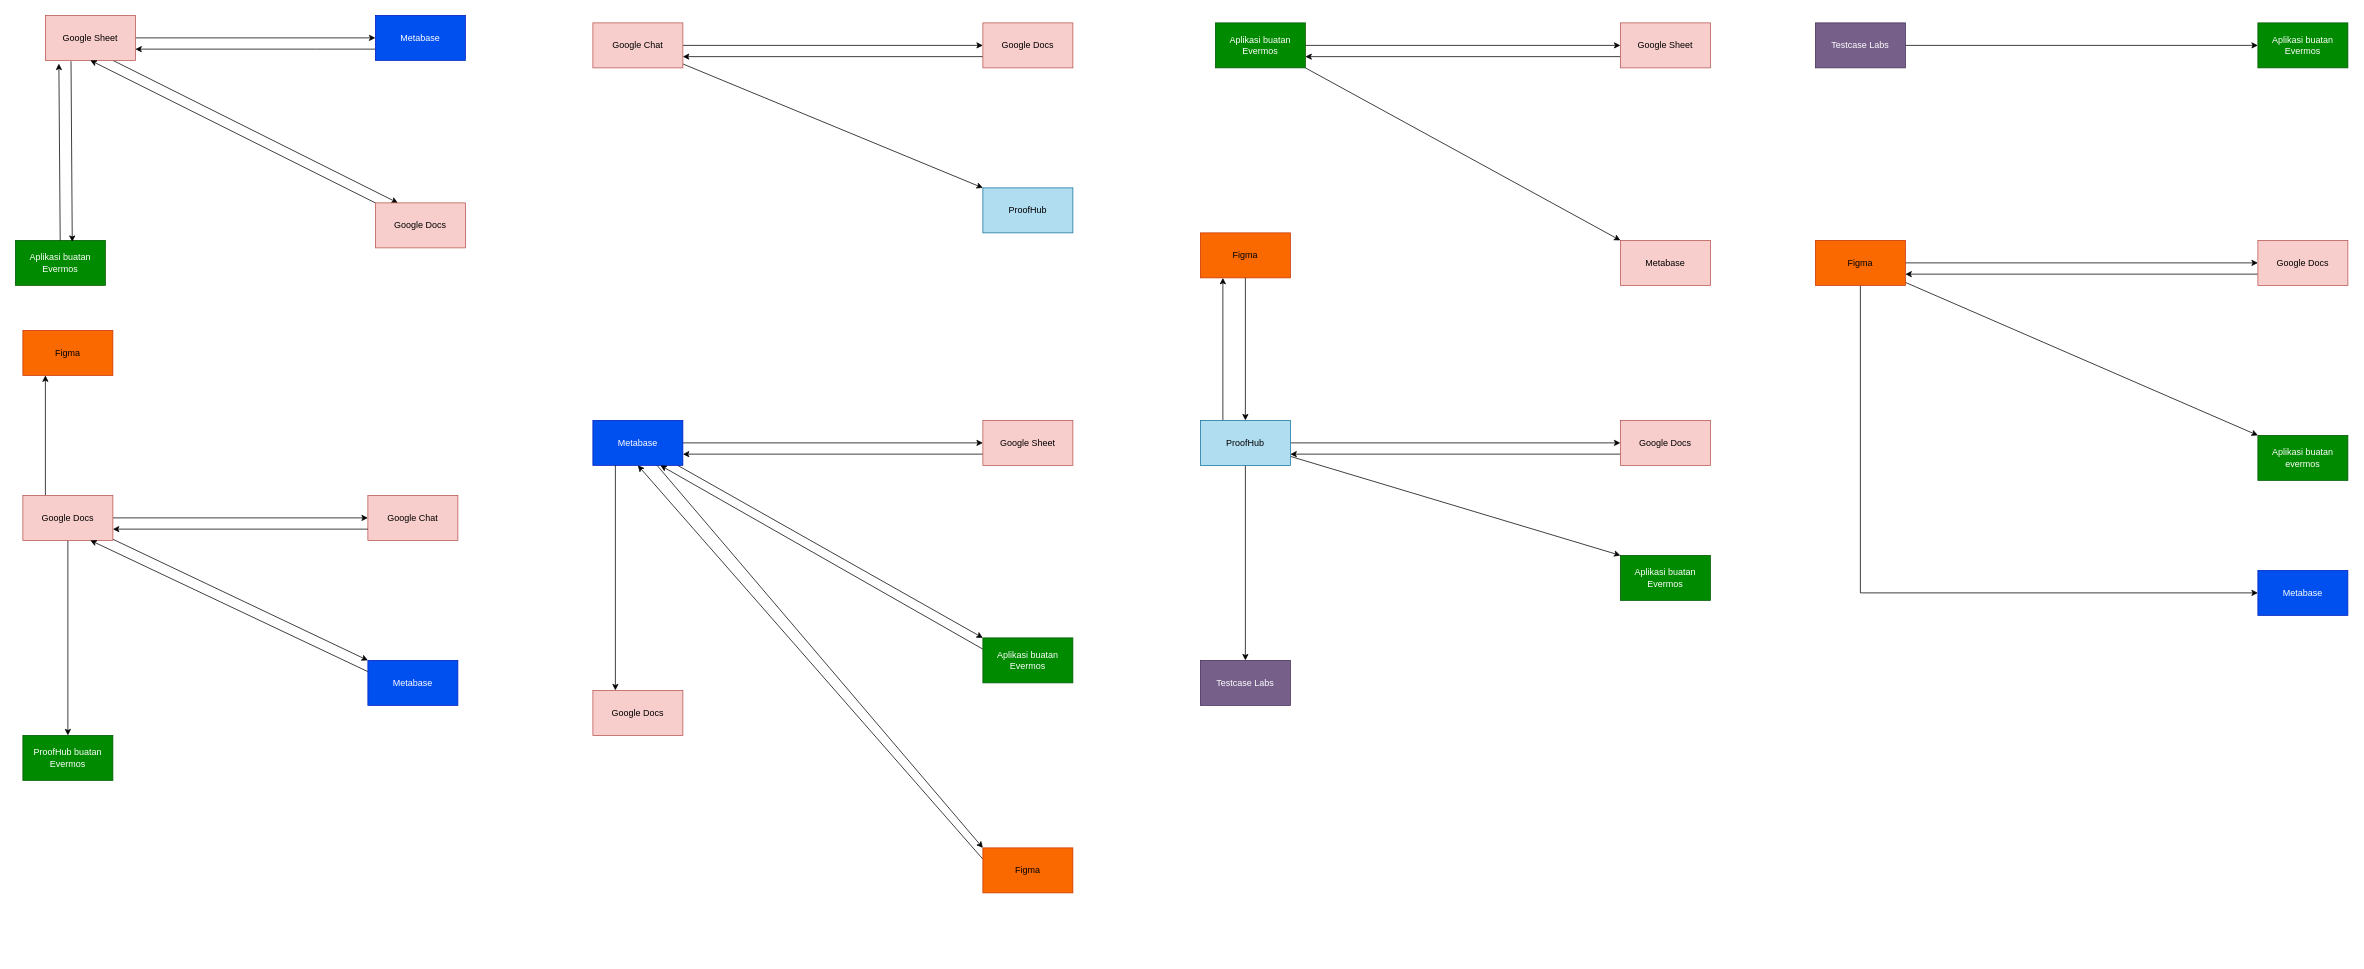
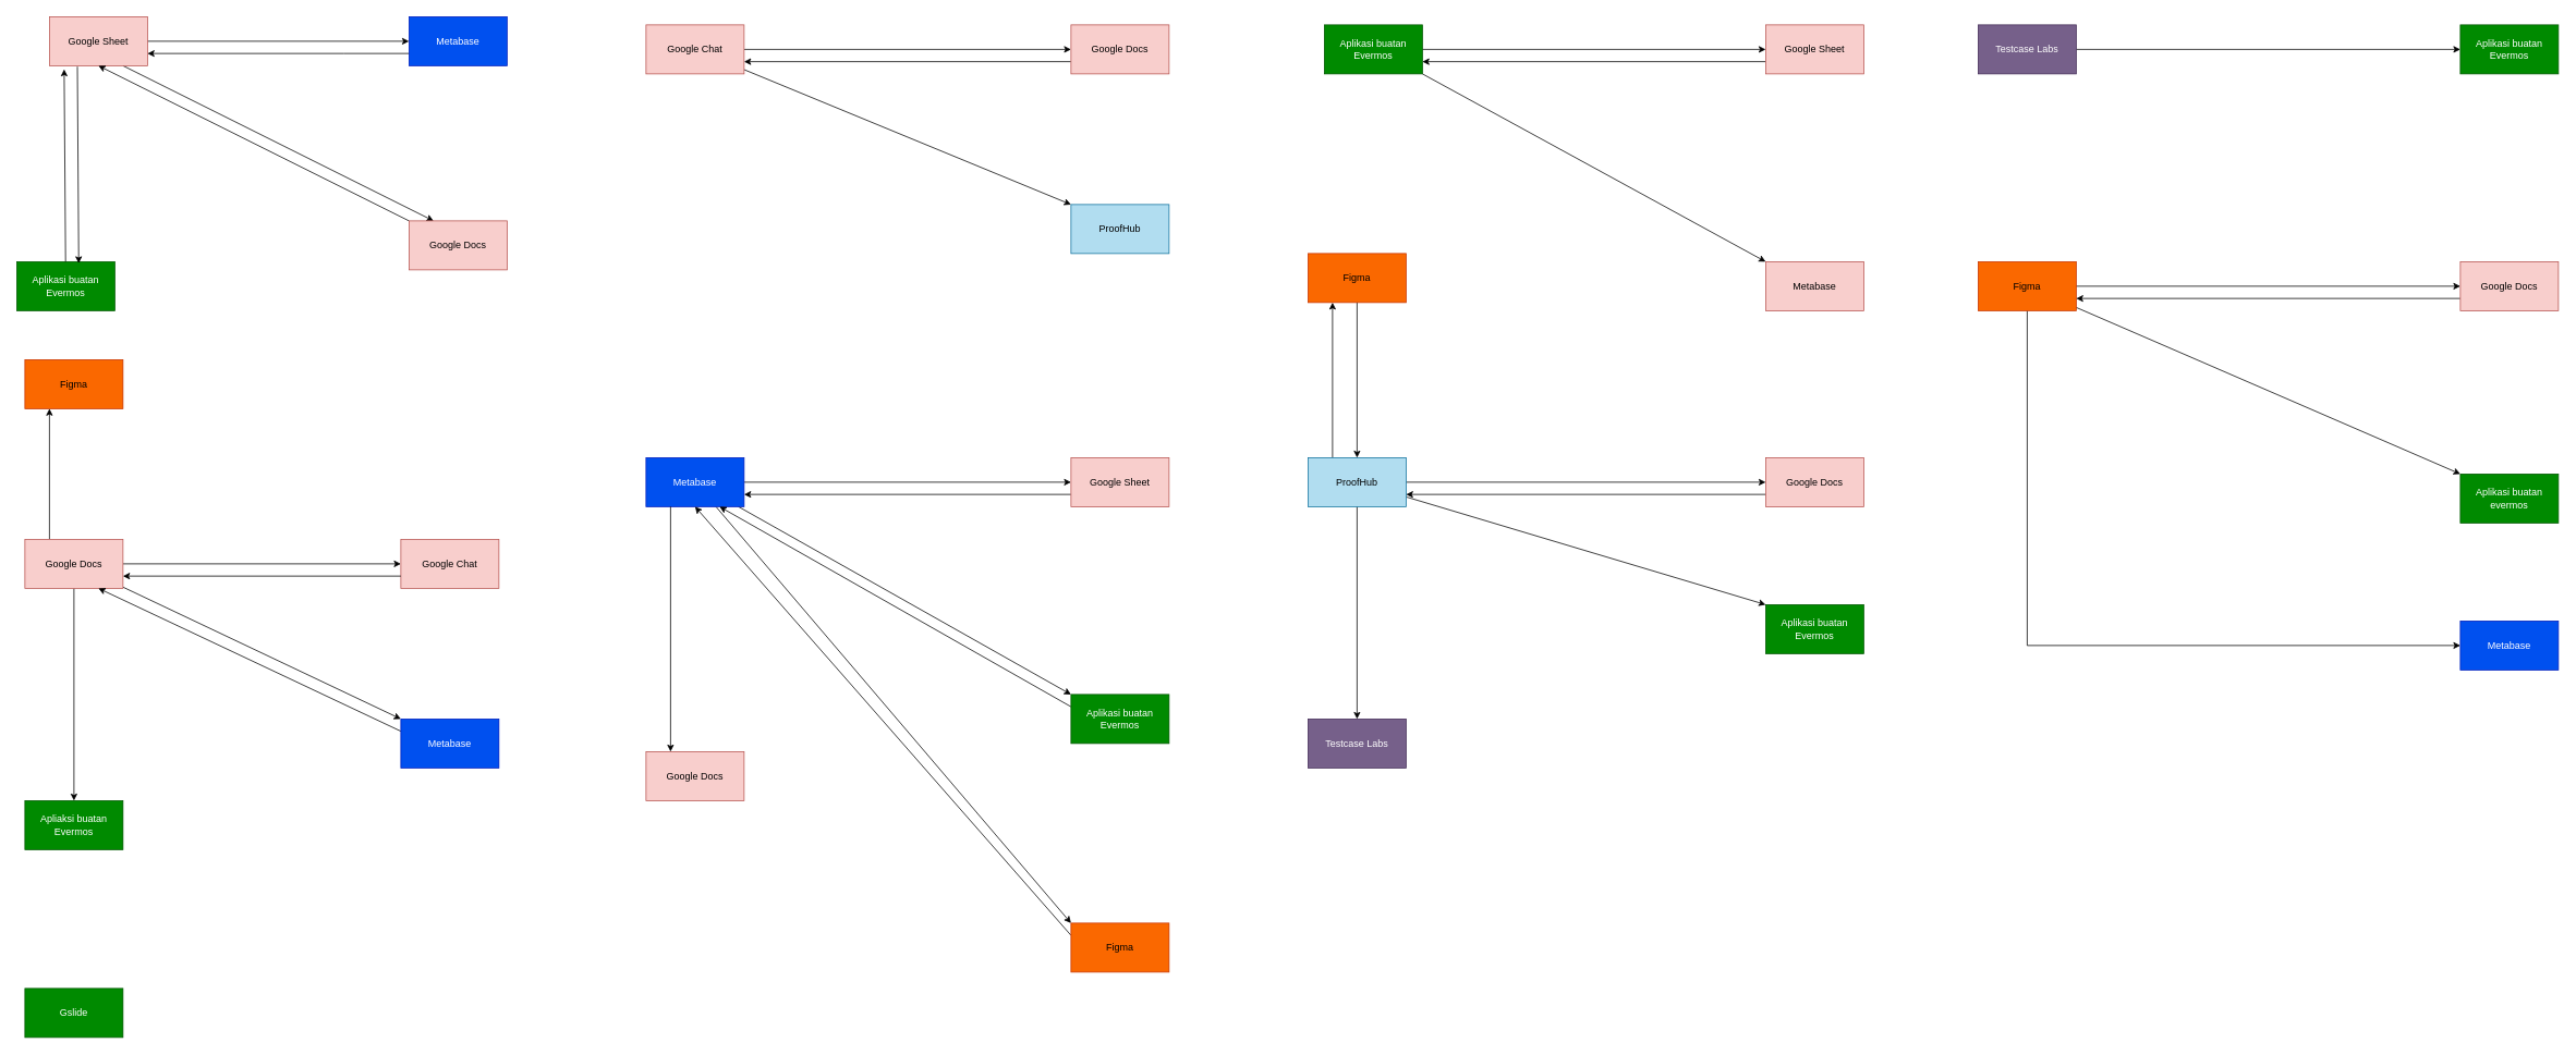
  <mxCell id="0" />
  <mxCell id="1" parent="0" />
  <mxCell id="2" value="" style="edgeStyle=orthogonalEdgeStyle;rounded=0;orthogonalLoop=1;jettySize=auto;html=1;" edge="1" parent="1" source="4" target="6"><mxGeometry relative="1" as="geometry" /></mxCell>
  <mxCell id="3" style="edgeStyle=none;rounded=0;orthogonalLoop=1;jettySize=auto;html=1;entryX=0.25;entryY=0;entryDx=0;entryDy=0;exitX=0.75;exitY=1;exitDx=0;exitDy=0;" edge="1" parent="1" source="4" target="8"><mxGeometry relative="1" as="geometry" /></mxCell>
  <mxCell id="4" value="Google Sheet" style="rounded=0;whiteSpace=wrap;html=1;fillColor=#f8cecc;strokeColor=#b85450;" vertex="1" parent="1"><mxGeometry x="60" y="20" width="120" height="60" as="geometry" /></mxCell>
  <mxCell id="5" style="edgeStyle=orthogonalEdgeStyle;rounded=0;orthogonalLoop=1;jettySize=auto;html=1;entryX=1;entryY=0.75;entryDx=0;entryDy=0;" edge="1" parent="1" source="6" target="4"><mxGeometry relative="1" as="geometry"><Array as="points"><mxPoint x="420" y="65" /><mxPoint x="420" y="65" /></Array></mxGeometry></mxCell>
  <mxCell id="6" value="Metabase" style="whiteSpace=wrap;html=1;rounded=0;fillColor=#0050ef;strokeColor=#001DBC;fontColor=#ffffff;" vertex="1" parent="1"><mxGeometry x="500" y="20" width="120" height="60" as="geometry" /></mxCell>
  <mxCell id="7" style="rounded=0;orthogonalLoop=1;jettySize=auto;html=1;entryX=0.5;entryY=1;entryDx=0;entryDy=0;" edge="1" parent="1" source="8" target="4"><mxGeometry relative="1" as="geometry" /></mxCell>
  <mxCell id="8" value="Google Docs" style="rounded=0;whiteSpace=wrap;html=1;fillColor=#f8cecc;strokeColor=#b85450;" vertex="1" parent="1"><mxGeometry x="500" y="270" width="120" height="60" as="geometry" /></mxCell>
  <mxCell id="9" value="Aplikasi buatan Evermos" style="rounded=0;whiteSpace=wrap;html=1;fillColor=#008a00;strokeColor=#005700;fontColor=#ffffff;" vertex="1" parent="1"><mxGeometry x="20" y="320" width="120" height="60" as="geometry" /></mxCell>
  <mxCell id="10" style="edgeStyle=none;rounded=0;orthogonalLoop=1;jettySize=auto;html=1;entryX=0.15;entryY=1.072;entryDx=0;entryDy=0;entryPerimeter=0;" edge="1" parent="1" source="9" target="4"><mxGeometry relative="1" as="geometry" /></mxCell>
  <mxCell id="11" style="edgeStyle=none;rounded=0;orthogonalLoop=1;jettySize=auto;html=1;entryX=0.632;entryY=0.033;entryDx=0;entryDy=0;entryPerimeter=0;exitX=0.285;exitY=1.019;exitDx=0;exitDy=0;exitPerimeter=0;" edge="1" parent="1" source="4" target="9"><mxGeometry relative="1" as="geometry" /></mxCell>
  <mxCell id="12" value="" style="edgeStyle=none;rounded=0;orthogonalLoop=1;jettySize=auto;html=1;" edge="1" parent="1" source="16" target="17"><mxGeometry relative="1" as="geometry" /></mxCell>
  <mxCell id="13" style="edgeStyle=none;rounded=0;orthogonalLoop=1;jettySize=auto;html=1;entryX=0;entryY=0;entryDx=0;entryDy=0;" edge="1" parent="1" source="16" target="19"><mxGeometry relative="1" as="geometry" /></mxCell>
  <mxCell id="14" value="" style="edgeStyle=none;rounded=0;orthogonalLoop=1;jettySize=auto;html=1;" edge="1" parent="1" source="16" target="21"><mxGeometry relative="1" as="geometry" /></mxCell>
  <mxCell id="15" style="edgeStyle=none;rounded=0;orthogonalLoop=1;jettySize=auto;html=1;entryX=0.25;entryY=1;entryDx=0;entryDy=0;exitX=0.25;exitY=0;exitDx=0;exitDy=0;" edge="1" parent="1" source="16" target="22"><mxGeometry relative="1" as="geometry" /></mxCell>
  <mxCell id="16" value="Google Docs" style="rounded=0;whiteSpace=wrap;html=1;fillColor=#f8cecc;strokeColor=#b85450;" vertex="1" parent="1"><mxGeometry x="30" y="660" width="120" height="60" as="geometry" /></mxCell>
  <mxCell id="17" value="Google Chat" style="whiteSpace=wrap;html=1;fillColor=#f8cecc;strokeColor=#b85450;rounded=0;" vertex="1" parent="1"><mxGeometry x="490" y="660" width="120" height="60" as="geometry" /></mxCell>
  <mxCell id="18" style="edgeStyle=none;rounded=0;orthogonalLoop=1;jettySize=auto;html=1;entryX=0.75;entryY=1;entryDx=0;entryDy=0;exitX=0;exitY=0.25;exitDx=0;exitDy=0;" edge="1" parent="1" source="19" target="16"><mxGeometry relative="1" as="geometry" /></mxCell>
  <mxCell id="19" value="Metabase" style="whiteSpace=wrap;html=1;fillColor=#0050ef;strokeColor=#001DBC;rounded=0;fontColor=#ffffff;" vertex="1" parent="1"><mxGeometry x="490" y="880" width="120" height="60" as="geometry" /></mxCell>
  <mxCell id="20" style="edgeStyle=none;rounded=0;orthogonalLoop=1;jettySize=auto;html=1;entryX=1;entryY=0.75;entryDx=0;entryDy=0;exitX=0;exitY=0.75;exitDx=0;exitDy=0;" edge="1" parent="1" source="17" target="16"><mxGeometry relative="1" as="geometry" /></mxCell>
- <mxCell id="21" value="ProofHub buatan Evermos" style="rounded=0;whiteSpace=wrap;html=1;fillColor=#008a00;strokeColor=#005700;fontColor=#ffffff;" vertex="1" parent="1"><mxGeometry x="30" y="980" width="120" height="60" as="geometry" /></mxCell>
+ <mxCell id="21" value="Apliaksi buatan Evermos" style="rounded=0;whiteSpace=wrap;html=1;fillColor=#008a00;strokeColor=#005700;fontColor=#ffffff;" vertex="1" parent="1"><mxGeometry x="30" y="980" width="120" height="60" as="geometry" /></mxCell>
  <mxCell id="22" value="Figma" style="rounded=0;whiteSpace=wrap;html=1;fillColor=#fa6800;strokeColor=#C73500;fontColor=#000000;" vertex="1" parent="1"><mxGeometry x="30" y="440" width="120" height="60" as="geometry" /></mxCell>
  <mxCell id="23" value="" style="edgeStyle=none;rounded=0;orthogonalLoop=1;jettySize=auto;html=1;" edge="1" parent="1" source="25" target="27"><mxGeometry relative="1" as="geometry" /></mxCell>
  <mxCell id="24" style="edgeStyle=none;rounded=0;orthogonalLoop=1;jettySize=auto;html=1;entryX=0;entryY=0;entryDx=0;entryDy=0;" edge="1" parent="1" source="25" target="28"><mxGeometry relative="1" as="geometry" /></mxCell>
  <mxCell id="25" value="Google Chat" style="rounded=0;whiteSpace=wrap;html=1;fillColor=#f8cecc;strokeColor=#b85450;" vertex="1" parent="1"><mxGeometry x="790" y="30" width="120" height="60" as="geometry" /></mxCell>
  <mxCell id="26" style="edgeStyle=none;rounded=0;orthogonalLoop=1;jettySize=auto;html=1;entryX=1;entryY=0.75;entryDx=0;entryDy=0;exitX=0;exitY=0.75;exitDx=0;exitDy=0;" edge="1" parent="1" source="27" target="25"><mxGeometry relative="1" as="geometry" /></mxCell>
  <mxCell id="27" value="Google Docs" style="whiteSpace=wrap;html=1;fillColor=#f8cecc;strokeColor=#b85450;rounded=0;" vertex="1" parent="1"><mxGeometry x="1310" y="30" width="120" height="60" as="geometry" /></mxCell>
  <mxCell id="28" value="ProofHub" style="whiteSpace=wrap;html=1;fillColor=#b1ddf0;strokeColor=#10739e;rounded=0;" vertex="1" parent="1"><mxGeometry x="1310" y="250" width="120" height="60" as="geometry" /></mxCell>
  <mxCell id="29" style="edgeStyle=none;rounded=0;orthogonalLoop=1;jettySize=auto;html=1;entryX=0;entryY=0.5;entryDx=0;entryDy=0;" edge="1" parent="1" source="32" target="34"><mxGeometry relative="1" as="geometry" /></mxCell>
  <mxCell id="30" style="edgeStyle=none;rounded=0;orthogonalLoop=1;jettySize=auto;html=1;entryX=0;entryY=0;entryDx=0;entryDy=0;" edge="1" parent="1" source="32" target="36"><mxGeometry relative="1" as="geometry" /></mxCell>
  <mxCell id="31" style="edgeStyle=none;rounded=0;orthogonalLoop=1;jettySize=auto;html=1;entryX=0;entryY=0;entryDx=0;entryDy=0;" edge="1" parent="1" source="32" target="38"><mxGeometry relative="1" as="geometry" /></mxCell>
  <mxCell id="32" value="Metabase" style="rounded=0;whiteSpace=wrap;html=1;fillColor=#0050ef;strokeColor=#001DBC;fontColor=#ffffff;" vertex="1" parent="1"><mxGeometry x="790" y="560" width="120" height="60" as="geometry" /></mxCell>
  <mxCell id="33" style="edgeStyle=none;rounded=0;orthogonalLoop=1;jettySize=auto;html=1;entryX=1;entryY=0.75;entryDx=0;entryDy=0;exitX=0;exitY=0.75;exitDx=0;exitDy=0;" edge="1" parent="1" source="34" target="32"><mxGeometry relative="1" as="geometry" /></mxCell>
  <mxCell id="34" value="Google Sheet" style="rounded=0;whiteSpace=wrap;html=1;fillColor=#f8cecc;strokeColor=#b85450;" vertex="1" parent="1"><mxGeometry x="1310" y="560" width="120" height="60" as="geometry" /></mxCell>
  <mxCell id="35" style="edgeStyle=none;rounded=0;orthogonalLoop=1;jettySize=auto;html=1;entryX=0.75;entryY=1;entryDx=0;entryDy=0;exitX=0;exitY=0.25;exitDx=0;exitDy=0;" edge="1" parent="1" source="36" target="32"><mxGeometry relative="1" as="geometry" /></mxCell>
  <mxCell id="36" value="Aplikasi buatan Evermos" style="rounded=0;whiteSpace=wrap;html=1;fillColor=#008a00;strokeColor=#005700;fontColor=#ffffff;" vertex="1" parent="1"><mxGeometry x="1310" y="850" width="120" height="60" as="geometry" /></mxCell>
  <mxCell id="37" style="edgeStyle=none;rounded=0;orthogonalLoop=1;jettySize=auto;html=1;exitX=0;exitY=0.25;exitDx=0;exitDy=0;entryX=0.5;entryY=1;entryDx=0;entryDy=0;" edge="1" parent="1" source="38" target="32"><mxGeometry relative="1" as="geometry"><mxPoint x="850" y="630" as="targetPoint" /></mxGeometry></mxCell>
  <mxCell id="38" value="Figma" style="rounded=0;whiteSpace=wrap;html=1;fillColor=#fa6800;strokeColor=#C73500;fontColor=#000000;" vertex="1" parent="1"><mxGeometry x="1310" y="1130" width="120" height="60" as="geometry" /></mxCell>
  <mxCell id="39" value="Google Docs" style="rounded=0;whiteSpace=wrap;html=1;fillColor=#f8cecc;strokeColor=#b85450;" vertex="1" parent="1"><mxGeometry x="790" y="920" width="120" height="60" as="geometry" /></mxCell>
  <mxCell id="40" style="edgeStyle=none;rounded=0;orthogonalLoop=1;jettySize=auto;html=1;entryX=0.25;entryY=0;entryDx=0;entryDy=0;exitX=0.25;exitY=1;exitDx=0;exitDy=0;" edge="1" parent="1" source="32" target="39"><mxGeometry relative="1" as="geometry" /></mxCell>
  <mxCell id="41" value="" style="edgeStyle=none;rounded=0;orthogonalLoop=1;jettySize=auto;html=1;" edge="1" parent="1" source="43" target="45"><mxGeometry relative="1" as="geometry" /></mxCell>
  <mxCell id="42" style="edgeStyle=none;rounded=0;orthogonalLoop=1;jettySize=auto;html=1;entryX=0;entryY=0;entryDx=0;entryDy=0;exitX=1;exitY=1;exitDx=0;exitDy=0;" edge="1" parent="1" source="43" target="46"><mxGeometry relative="1" as="geometry"><mxPoint x="1740" y="80" as="sourcePoint" /></mxGeometry></mxCell>
  <mxCell id="43" value="Aplikasi buatan Evermos" style="rounded=0;whiteSpace=wrap;html=1;fillColor=#008a00;strokeColor=#005700;fontColor=#ffffff;" vertex="1" parent="1"><mxGeometry x="1620" y="30" width="120" height="60" as="geometry" /></mxCell>
  <mxCell id="44" style="edgeStyle=none;rounded=0;orthogonalLoop=1;jettySize=auto;html=1;entryX=1;entryY=0.75;entryDx=0;entryDy=0;exitX=0;exitY=0.75;exitDx=0;exitDy=0;" edge="1" parent="1" source="45" target="43"><mxGeometry relative="1" as="geometry" /></mxCell>
  <mxCell id="45" value="Google Sheet" style="whiteSpace=wrap;html=1;fillColor=#f8cecc;strokeColor=#b85450;rounded=0;" vertex="1" parent="1"><mxGeometry x="2160" y="30" width="120" height="60" as="geometry" /></mxCell>
  <mxCell id="46" value="Metabase" style="whiteSpace=wrap;html=1;fillColor=#f8cecc;strokeColor=#b85450;rounded=0;" vertex="1" parent="1"><mxGeometry x="2160" y="320" width="120" height="60" as="geometry" /></mxCell>
  <mxCell id="47" value="" style="edgeStyle=none;rounded=0;orthogonalLoop=1;jettySize=auto;html=1;" edge="1" parent="1" source="51" target="53"><mxGeometry relative="1" as="geometry" /></mxCell>
  <mxCell id="48" style="edgeStyle=none;rounded=0;orthogonalLoop=1;jettySize=auto;html=1;entryX=0;entryY=0;entryDx=0;entryDy=0;" edge="1" parent="1" source="51" target="54"><mxGeometry relative="1" as="geometry" /></mxCell>
  <mxCell id="49" style="edgeStyle=none;rounded=0;orthogonalLoop=1;jettySize=auto;html=1;" edge="1" parent="1" source="51" target="55"><mxGeometry relative="1" as="geometry" /></mxCell>
  <mxCell id="50" style="edgeStyle=none;rounded=0;orthogonalLoop=1;jettySize=auto;html=1;entryX=0.25;entryY=1;entryDx=0;entryDy=0;exitX=0.25;exitY=0;exitDx=0;exitDy=0;" edge="1" parent="1" source="51" target="64"><mxGeometry relative="1" as="geometry" /></mxCell>
  <mxCell id="51" value="ProofHub" style="rounded=0;whiteSpace=wrap;html=1;fillColor=#b1ddf0;strokeColor=#10739e;" vertex="1" parent="1"><mxGeometry x="1600" y="560" width="120" height="60" as="geometry" /></mxCell>
  <mxCell id="52" style="edgeStyle=none;rounded=0;orthogonalLoop=1;jettySize=auto;html=1;entryX=1;entryY=0.75;entryDx=0;entryDy=0;exitX=0;exitY=0.75;exitDx=0;exitDy=0;" edge="1" parent="1" source="53" target="51"><mxGeometry relative="1" as="geometry" /></mxCell>
  <mxCell id="53" value="Google Docs" style="whiteSpace=wrap;html=1;fillColor=#f8cecc;strokeColor=#b85450;rounded=0;" vertex="1" parent="1"><mxGeometry x="2160" y="560" width="120" height="60" as="geometry" /></mxCell>
  <mxCell id="54" value="Aplikasi buatan Evermos" style="whiteSpace=wrap;html=1;fillColor=#008a00;strokeColor=#005700;rounded=0;fontColor=#ffffff;" vertex="1" parent="1"><mxGeometry x="2160" y="740" width="120" height="60" as="geometry" /></mxCell>
  <mxCell id="55" value="Testcase Labs" style="whiteSpace=wrap;html=1;fillColor=#76608a;strokeColor=#432D57;rounded=0;fontColor=#ffffff;" vertex="1" parent="1"><mxGeometry x="1600" y="880" width="120" height="60" as="geometry" /></mxCell>
  <mxCell id="56" value="" style="edgeStyle=none;rounded=0;orthogonalLoop=1;jettySize=auto;html=1;" edge="1" parent="1" source="57" target="58"><mxGeometry relative="1" as="geometry" /></mxCell>
  <mxCell id="57" value="Testcase Labs" style="whiteSpace=wrap;html=1;fillColor=#76608a;strokeColor=#432D57;rounded=0;fontColor=#ffffff;" vertex="1" parent="1"><mxGeometry x="2420" y="30" width="120" height="60" as="geometry" /></mxCell>
  <mxCell id="58" value="Aplikasi buatan Evermos" style="whiteSpace=wrap;html=1;fillColor=#008a00;strokeColor=#005700;rounded=0;fontColor=#ffffff;" vertex="1" parent="1"><mxGeometry x="3010" y="30" width="120" height="60" as="geometry" /></mxCell>
  <mxCell id="59" value="" style="edgeStyle=none;rounded=0;orthogonalLoop=1;jettySize=auto;html=1;" edge="1" parent="1" source="62" target="66"><mxGeometry relative="1" as="geometry" /></mxCell>
  <mxCell id="60" style="edgeStyle=none;rounded=0;orthogonalLoop=1;jettySize=auto;html=1;entryX=0;entryY=0;entryDx=0;entryDy=0;" edge="1" parent="1" source="62" target="67"><mxGeometry relative="1" as="geometry" /></mxCell>
  <mxCell id="61" style="edgeStyle=orthogonalEdgeStyle;rounded=0;orthogonalLoop=1;jettySize=auto;html=1;entryX=0;entryY=0.5;entryDx=0;entryDy=0;" edge="1" parent="1" source="62" target="69"><mxGeometry relative="1" as="geometry"><Array as="points"><mxPoint x="2480" y="790" /></Array></mxGeometry></mxCell>
  <mxCell id="62" value="Figma" style="whiteSpace=wrap;html=1;fillColor=#fa6800;strokeColor=#C73500;rounded=0;fontColor=#000000;" vertex="1" parent="1"><mxGeometry x="2420" y="320" width="120" height="60" as="geometry" /></mxCell>
  <mxCell id="63" style="edgeStyle=none;rounded=0;orthogonalLoop=1;jettySize=auto;html=1;" edge="1" parent="1" source="64" target="51"><mxGeometry relative="1" as="geometry" /></mxCell>
  <mxCell id="64" value="Figma" style="rounded=0;whiteSpace=wrap;html=1;fillColor=#fa6800;strokeColor=#C73500;fontColor=#000000;" vertex="1" parent="1"><mxGeometry x="1600" y="310" width="120" height="60" as="geometry" /></mxCell>
  <mxCell id="65" style="edgeStyle=none;rounded=0;orthogonalLoop=1;jettySize=auto;html=1;entryX=1;entryY=0.75;entryDx=0;entryDy=0;exitX=0;exitY=0.75;exitDx=0;exitDy=0;" edge="1" parent="1" source="66" target="62"><mxGeometry relative="1" as="geometry" /></mxCell>
  <mxCell id="66" value="Google Docs" style="whiteSpace=wrap;html=1;fillColor=#f8cecc;strokeColor=#b85450;rounded=0;" vertex="1" parent="1"><mxGeometry x="3010" y="320" width="120" height="60" as="geometry" /></mxCell>
  <mxCell id="67" value="Aplikasi buatan evermos" style="whiteSpace=wrap;html=1;fillColor=#008a00;strokeColor=#005700;rounded=0;fontColor=#ffffff;" vertex="1" parent="1"><mxGeometry x="3010" y="580" width="120" height="60" as="geometry" /></mxCell>
+ <mxCell id="68" value="Gslide" style="rounded=0;whiteSpace=wrap;html=1;fillColor=#008a00;strokeColor=#005700;fontColor=#ffffff;" vertex="1" parent="1"><mxGeometry x="30" y="1210" width="120" height="60" as="geometry" /></mxCell>
  <mxCell id="69" value="Metabase" style="whiteSpace=wrap;html=1;fillColor=#0050ef;strokeColor=#001DBC;rounded=0;fontColor=#ffffff;" vertex="1" parent="1"><mxGeometry x="3010" y="760" width="120" height="60" as="geometry" /></mxCell>
